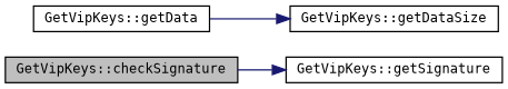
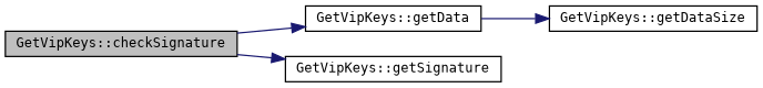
  digraph {
    fontname="DejaVu Sans Mono"
    rankdir=LR
    node [color=black fillcolor=white fontname="DejaVu Sans Mono" fontsize=10 shape=record style=filled]
    edge [color=midnightblue fontname="DejaVu Sans Mono" fontsize=10 labelfontname=Helvetica labelfontsize=10 style=solid]
    n1 [fillcolor=grey75 fontcolor=black height=0.2 label="GetVipKeys::checkSignature" width=0.4]
    n2 [height=0.2 label="GetVipKeys::getData" width=0.4]
    n3 [height=0.2 label="GetVipKeys::getSignature" width=0.4]
    n4 [height=0.2 label="GetVipKeys::getDataSize" width=0.4]
+   n1 -> n2
    n1 -> n3
    n2 -> n4
  }
